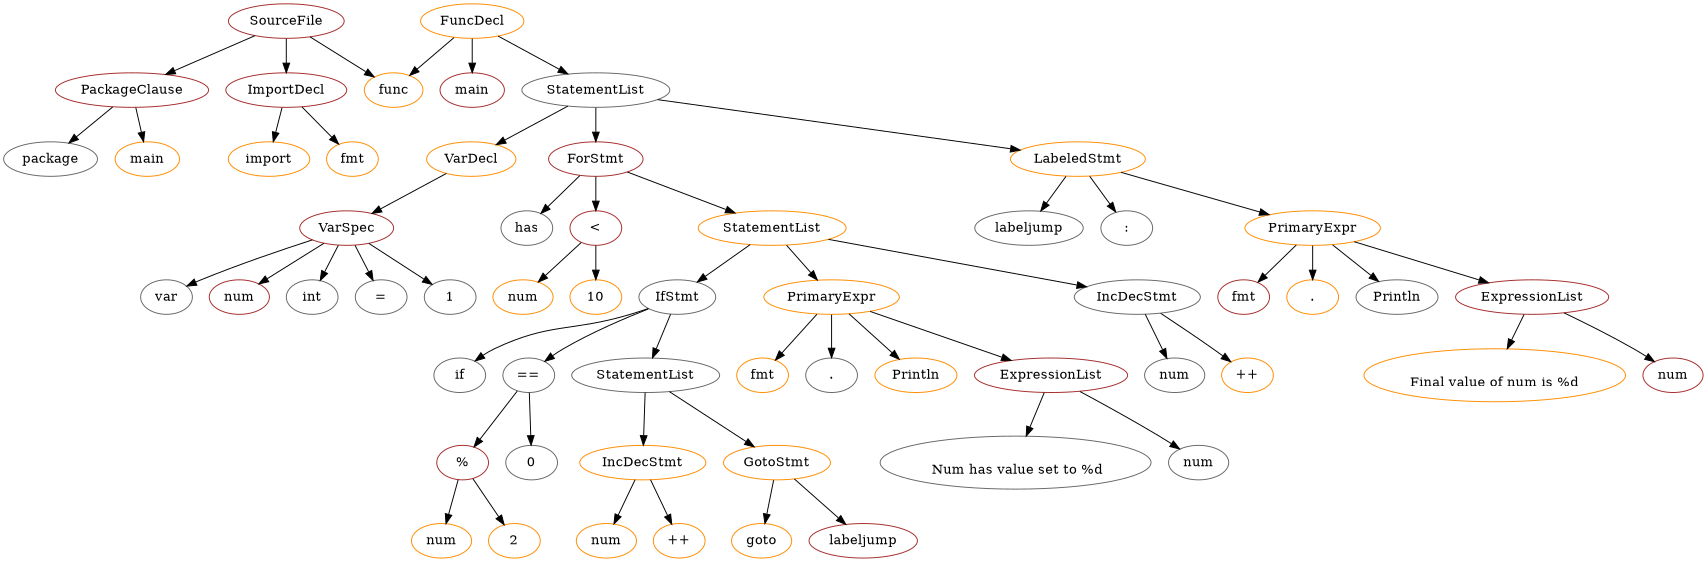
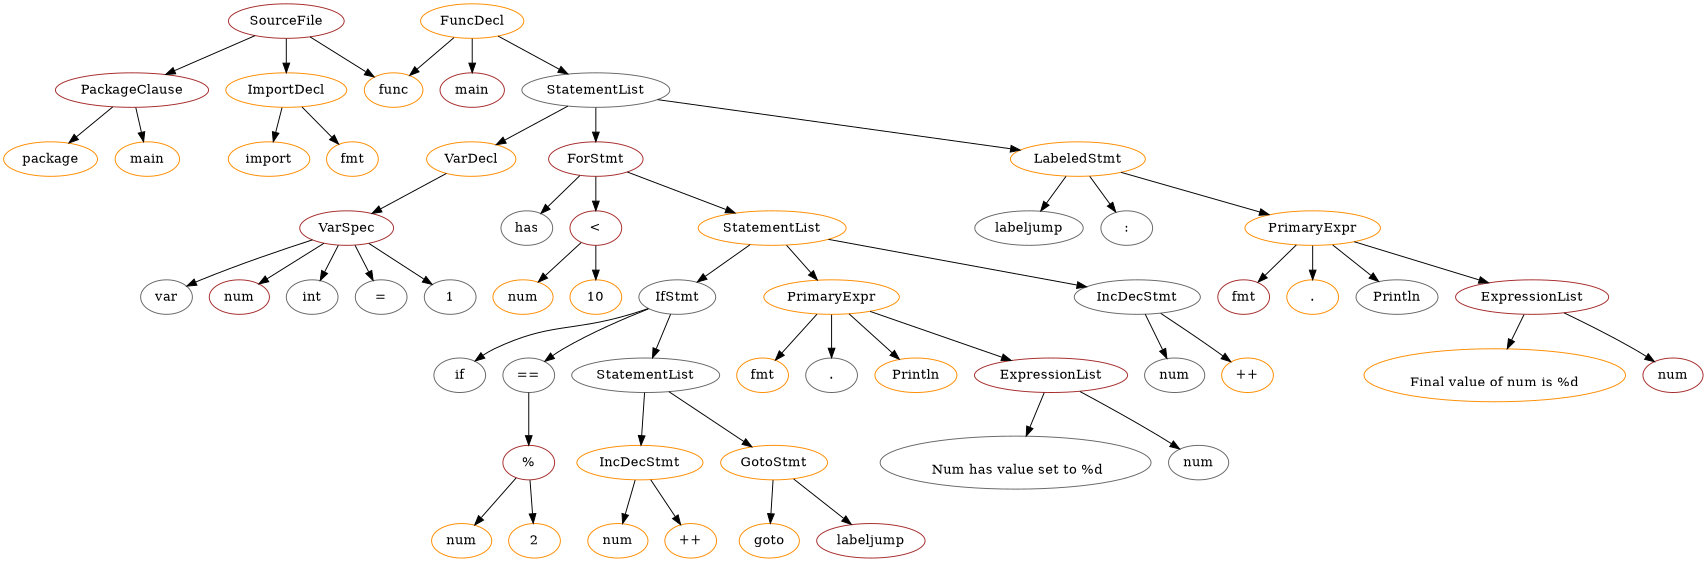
  digraph {
    node [color=darkorange]
    n1 [color=brown label=SourceFile]
    n2 [color=brown label=PackageClause]
-   n3 [color=brown label=ImportDecl]
+   n3 [label=ImportDecl]
    n4 [label=func]
-   n5 [color=gray40 label=package]
+   n5 [label=package]
    n6 [label=main]
    n7 [label=import]
    n8 [label=fmt]
    n9 [label=FuncDecl]
    n10 [color=brown label=main]
    n11 [color=gray40 label=StatementList]
    n12 [label=VarDecl]
    n13 [color=brown label=ForStmt]
    n14 [label=LabeledStmt]
    n15 [color=brown label=VarSpec]
    n16 [color=gray40 label=has]
    n17 [color=brown label="<"]
    n18 [label=StatementList]
    n19 [color=gray40 label=labeljump]
    n20 [color=gray40 label=":"]
    n21 [label=PrimaryExpr]
    n22 [color=gray40 label=var]
    n23 [color=brown label=num]
    n24 [color=gray40 label=int]
    n25 [color=gray40 label="="]
    n26 [color=gray40 label=1]
    n27 [label=num]
    n28 [label=10]
    n29 [color=gray40 label=IfStmt]
    n30 [label=PrimaryExpr]
    n31 [color=gray40 label=IncDecStmt]
    n32 [color=gray40 label=if]
    n33 [color=gray40 label="=="]
    n34 [color=gray40 label=StatementList]
    n35 [label=fmt]
    n36 [color=gray40 label="."]
    n37 [label=Println]
    n38 [color=brown label=ExpressionList]
    n39 [color=gray40 label=num]
    n40 [label="++"]
    n41 [color=brown label="%"]
-   n42 [color=gray40 label=0]
    n43 [label=IncDecStmt]
    n44 [label=GotoStmt]
    n45 [label=num]
    n46 [label=2]
    n47 [label=num]
    n48 [label="++"]
    n49 [label=goto]
    n50 [color=brown label=labeljump]
    n51 [color=gray40 label="\n Num has value set to %d"]
    n52 [color=gray40 label=num]
    n53 [color=brown label=fmt]
    n54 [label="."]
    n55 [color=gray40 label=Println]
    n56 [color=brown label=ExpressionList]
    n57 [label="\nFinal value of num is %d"]
    n58 [color=brown label=num]
    n1 -> n2
    n1 -> n3
    n1 -> n4
    n2 -> n5
    n2 -> n6
    n3 -> n7
    n3 -> n8
    n9 -> n4
    n9 -> n10
    n9 -> n11
    n11 -> n12
    n11 -> n13
    n11 -> n14
    n12 -> n15
    n13 -> n16
    n13 -> n17
    n13 -> n18
    n14 -> n19
    n14 -> n20
    n14 -> n21
    n15 -> n22
    n15 -> n23
    n15 -> n24
    n15 -> n25
    n15 -> n26
    n17 -> n27
    n17 -> n28
    n18 -> n29
    n18 -> n30
    n18 -> n31
    n21 -> n53
    n21 -> n54
    n21 -> n55
    n21 -> n56
    n29 -> n32
    n29 -> n33
    n29 -> n34
    n30 -> n35
    n30 -> n36
    n30 -> n37
    n30 -> n38
    n31 -> n39
    n31 -> n40
    n33 -> n41
-   n33 -> n42
    n34 -> n43
    n34 -> n44
    n38 -> n51
    n38 -> n52
    n41 -> n45
    n41 -> n46
    n43 -> n47
    n43 -> n48
    n44 -> n49
    n44 -> n50
    n56 -> n57
    n56 -> n58
  }
